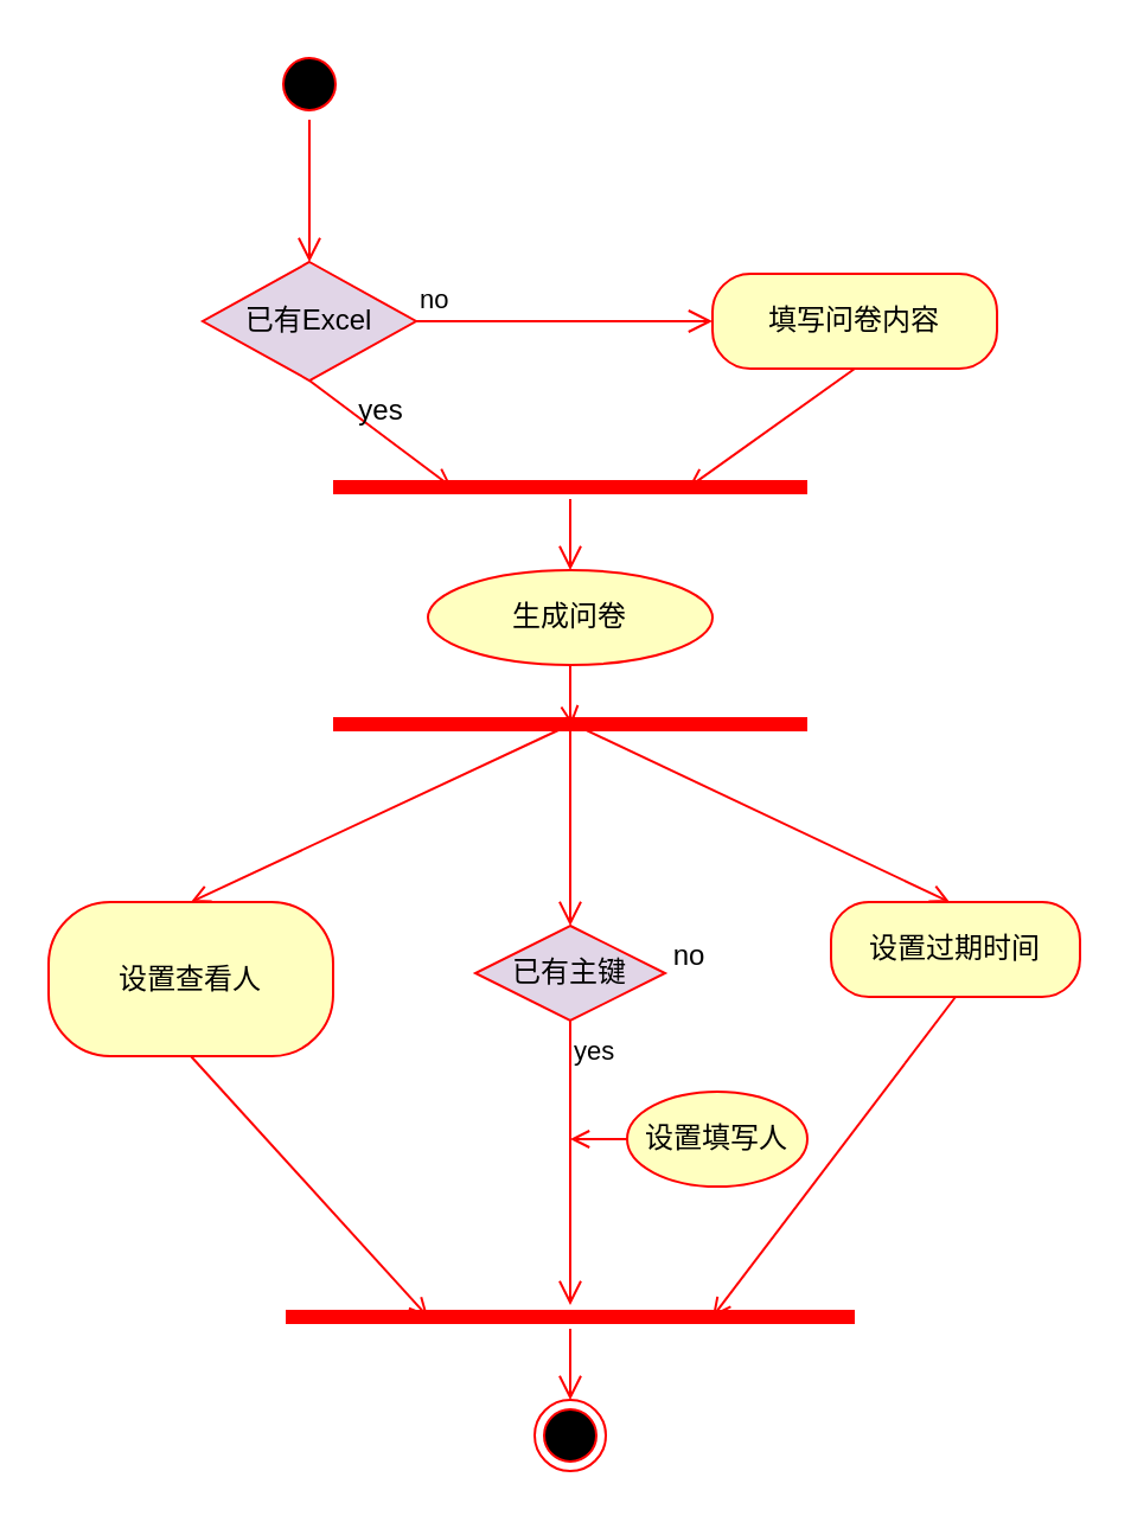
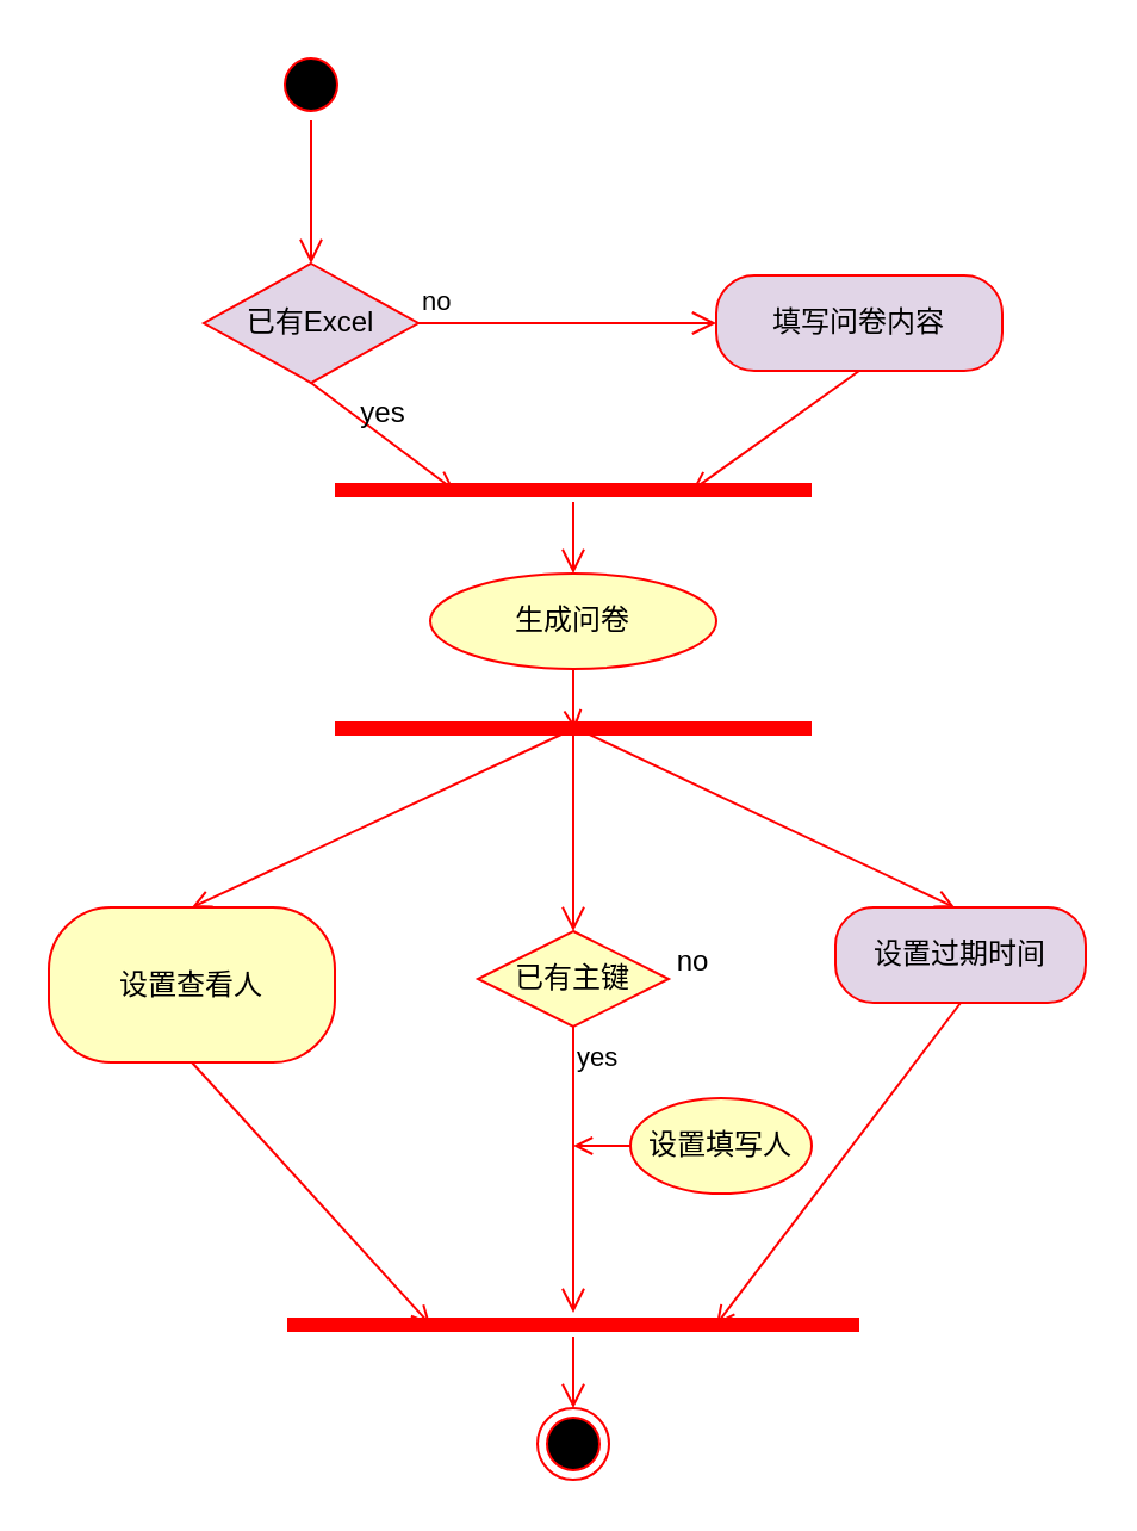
  <mxCell id="0" />
  <mxCell id="1" parent="0" />
  <mxCell id="2" value="" style="ellipse;html=1;shape=startState;fillColor=#000000;strokeColor=#ff0000;" parent="1" vertex="1"><mxGeometry x="115" y="20" width="30" height="30" as="geometry" /></mxCell>
  <mxCell id="3" value="" style="edgeStyle=orthogonalEdgeStyle;html=1;verticalAlign=bottom;endArrow=open;endSize=8;strokeColor=#ff0000;rounded=0;entryX=0.5;entryY=0;entryDx=0;entryDy=0;" parent="1" source="2" target="4" edge="1"><mxGeometry relative="1" as="geometry"><mxPoint x="255" y="110" as="targetPoint" /></mxGeometry></mxCell>
  <mxCell id="4" value="已有Excel" style="rhombus;whiteSpace=wrap;html=1;fontColor=#000000;fillColor=#e1d5e7;strokeColor=#ff0000;" parent="1" vertex="1"><mxGeometry x="85" y="110" width="90" height="50" as="geometry" /></mxCell>
  <mxCell id="5" value="no" style="edgeStyle=orthogonalEdgeStyle;html=1;align=left;verticalAlign=bottom;endArrow=open;endSize=8;strokeColor=#ff0000;rounded=0;exitX=1;exitY=0.5;exitDx=0;exitDy=0;" parent="1" source="4" edge="1"><mxGeometry x="-1" relative="1" as="geometry"><mxPoint x="300" y="135" as="targetPoint" /><Array as="points"><mxPoint x="300" y="135" /></Array></mxGeometry></mxCell>
- <mxCell id="6" value="填写问卷内容" style="rounded=1;whiteSpace=wrap;html=1;arcSize=40;fontColor=#000000;fillColor=#ffffc0;strokeColor=#ff0000;" parent="1" vertex="1"><mxGeometry x="300" y="115" width="120" height="40" as="geometry" /></mxCell>
+ <mxCell id="6" value="填写问卷内容" style="rounded=1;whiteSpace=wrap;html=1;arcSize=40;fontColor=#000000;fillColor=#e1d5e7;strokeColor=#ff0000;" parent="1" vertex="1"><mxGeometry x="300" y="115" width="120" height="40" as="geometry" /></mxCell>
  <mxCell id="7" value="" style="shape=line;html=1;strokeWidth=6;strokeColor=#ff0000;" parent="1" vertex="1"><mxGeometry x="140" y="200" width="200" height="10" as="geometry" /></mxCell>
  <mxCell id="8" value="" style="edgeStyle=orthogonalEdgeStyle;html=1;verticalAlign=bottom;endArrow=open;endSize=8;strokeColor=#ff0000;rounded=0;entryX=0.5;entryY=0;entryDx=0;entryDy=0;" parent="1" source="7" target="10" edge="1"><mxGeometry relative="1" as="geometry"><mxPoint x="240" y="280" as="targetPoint" /></mxGeometry></mxCell>
  <mxCell id="9" style="edgeStyle=orthogonalEdgeStyle;rounded=0;orthogonalLoop=1;jettySize=auto;html=1;entryX=0.503;entryY=0.543;entryDx=0;entryDy=0;entryPerimeter=0;strokeColor=#FF0000;endArrow=open;endFill=0;" parent="1" source="10" target="14" edge="1"><mxGeometry relative="1" as="geometry"><Array as="points"><mxPoint x="240" y="300" /><mxPoint x="241" y="300" /></Array></mxGeometry></mxCell>
  <mxCell id="10" value="生成问卷" style="ellipse;whiteSpace=wrap;html=1;arcSize=40;fontColor=#000000;fillColor=#ffffc0;strokeColor=#ff0000;" parent="1" vertex="1"><mxGeometry x="180" y="240" width="120" height="40" as="geometry" /></mxCell>
  <mxCell id="11" value="" style="endArrow=open;html=1;rounded=0;strokeColor=#FF0000;exitX=0.5;exitY=1;exitDx=0;exitDy=0;entryX=0.25;entryY=0.5;entryDx=0;entryDy=0;entryPerimeter=0;endFill=0;" parent="1" source="4" target="7" edge="1"><mxGeometry width="50" height="50" relative="1" as="geometry"><mxPoint x="140" y="290" as="sourcePoint" /><mxPoint x="190" y="240" as="targetPoint" /></mxGeometry></mxCell>
  <mxCell id="12" value="" style="endArrow=open;html=1;rounded=0;strokeColor=#FF0000;exitX=0.5;exitY=1;exitDx=0;exitDy=0;entryX=0.75;entryY=0.5;entryDx=0;entryDy=0;entryPerimeter=0;endFill=0;" parent="1" source="6" target="7" edge="1"><mxGeometry width="50" height="50" relative="1" as="geometry"><mxPoint x="140" y="170" as="sourcePoint" /><mxPoint x="200" y="215" as="targetPoint" /></mxGeometry></mxCell>
  <mxCell id="13" value="yes" style="text;html=1;align=center;verticalAlign=middle;resizable=0;points=[];autosize=1;strokeColor=none;fillColor=none;" parent="1" vertex="1"><mxGeometry x="140" y="158" width="40" height="30" as="geometry" /></mxCell>
  <mxCell id="14" value="" style="shape=line;html=1;strokeWidth=6;strokeColor=#ff0000;" parent="1" vertex="1"><mxGeometry x="140" y="300" width="200" height="10" as="geometry" /></mxCell>
  <mxCell id="15" value="" style="edgeStyle=orthogonalEdgeStyle;html=1;verticalAlign=bottom;endArrow=open;endSize=8;strokeColor=#ff0000;rounded=0;" parent="1" edge="1"><mxGeometry relative="1" as="geometry"><mxPoint x="240" y="390" as="targetPoint" /><mxPoint x="240" y="300" as="sourcePoint" /></mxGeometry></mxCell>
  <mxCell id="16" value="设置查看人" style="rounded=1;whiteSpace=wrap;html=1;arcSize=40;fontColor=#000000;fillColor=#ffffc0;strokeColor=#ff0000;" parent="1" vertex="1"><mxGeometry x="20" y="380" width="120" height="65" as="geometry" /></mxCell>
- <mxCell id="17" value="设置过期时间" style="rounded=1;whiteSpace=wrap;html=1;arcSize=40;fontColor=#000000;fillColor=#ffffc0;strokeColor=#ff0000;" parent="1" vertex="1"><mxGeometry x="350" y="380" width="105" height="40" as="geometry" /></mxCell>
+ <mxCell id="17" value="设置过期时间" style="rounded=1;whiteSpace=wrap;html=1;arcSize=40;fontColor=#000000;fillColor=#e1d5e7;strokeColor=#ff0000;" parent="1" vertex="1"><mxGeometry x="350" y="380" width="105" height="40" as="geometry" /></mxCell>
  <mxCell id="18" value="" style="endArrow=open;html=1;rounded=0;exitX=0.503;exitY=0.486;exitDx=0;exitDy=0;exitPerimeter=0;entryX=0.5;entryY=0;entryDx=0;entryDy=0;strokeColor=#FF0000;endFill=0;" parent="1" source="14" target="16" edge="1"><mxGeometry width="50" height="50" relative="1" as="geometry"><mxPoint x="205" y="310" as="sourcePoint" /><mxPoint x="255" y="260" as="targetPoint" /></mxGeometry></mxCell>
  <mxCell id="19" value="" style="endArrow=open;html=1;rounded=0;exitX=0.5;exitY=0.429;exitDx=0;exitDy=0;exitPerimeter=0;entryX=0.5;entryY=0;entryDx=0;entryDy=0;strokeColor=#FF0000;endFill=0;" parent="1" source="14" edge="1"><mxGeometry width="50" height="50" relative="1" as="geometry"><mxPoint x="251" y="315" as="sourcePoint" /><mxPoint x="400" y="380" as="targetPoint" /></mxGeometry></mxCell>
- <mxCell id="20" value="已有主键" style="rhombus;whiteSpace=wrap;html=1;fontColor=#000000;fillColor=#e1d5e7;strokeColor=#ff0000;" parent="1" vertex="1"><mxGeometry x="200" y="390" width="80" height="40" as="geometry" /></mxCell>
+ <mxCell id="20" value="已有主键" style="rhombus;whiteSpace=wrap;html=1;fontColor=#000000;fillColor=#ffffc0;strokeColor=#ff0000;" parent="1" vertex="1"><mxGeometry x="200" y="390" width="80" height="40" as="geometry" /></mxCell>
  <mxCell id="21" value="yes" style="edgeStyle=orthogonalEdgeStyle;html=1;align=left;verticalAlign=top;endArrow=open;endSize=8;strokeColor=#ff0000;rounded=0;" parent="1" source="20" edge="1"><mxGeometry x="-1" relative="1" as="geometry"><mxPoint x="240" y="550" as="targetPoint" /></mxGeometry></mxCell>
  <mxCell id="22" style="edgeStyle=orthogonalEdgeStyle;rounded=0;orthogonalLoop=1;jettySize=auto;html=1;strokeColor=#FF0000;endArrow=open;endFill=0;" parent="1" source="23" edge="1"><mxGeometry relative="1" as="geometry"><mxPoint x="240" y="480" as="targetPoint" /><Array as="points"><mxPoint x="240" y="480" /></Array></mxGeometry></mxCell>
  <mxCell id="23" value="设置填写人" style="ellipse;whiteSpace=wrap;html=1;arcSize=40;fontColor=#000000;fillColor=#ffffc0;strokeColor=#ff0000;" parent="1" vertex="1"><mxGeometry x="264" y="460" width="76" height="40" as="geometry" /></mxCell>
  <mxCell id="24" value="" style="shape=line;html=1;strokeWidth=6;strokeColor=#ff0000;" parent="1" vertex="1"><mxGeometry x="120" y="550" width="240" height="10" as="geometry" /></mxCell>
  <mxCell id="25" value="" style="edgeStyle=orthogonalEdgeStyle;html=1;verticalAlign=bottom;endArrow=open;endSize=8;strokeColor=#ff0000;rounded=0;" parent="1" source="24" edge="1"><mxGeometry relative="1" as="geometry"><mxPoint x="240" y="590" as="targetPoint" /></mxGeometry></mxCell>
  <mxCell id="26" value="" style="ellipse;html=1;shape=endState;fillColor=#000000;strokeColor=#ff0000;" parent="1" vertex="1"><mxGeometry x="225" y="590" width="30" height="30" as="geometry" /></mxCell>
  <mxCell id="27" value="" style="endArrow=open;html=1;rounded=0;exitX=0.5;exitY=1;exitDx=0;exitDy=0;entryX=0.25;entryY=0.5;entryDx=0;entryDy=0;entryPerimeter=0;strokeColor=#FF0000;endFill=0;" parent="1" source="16" target="24" edge="1"><mxGeometry width="50" height="50" relative="1" as="geometry"><mxPoint x="180" y="530" as="sourcePoint" /><mxPoint x="230" y="480" as="targetPoint" /></mxGeometry></mxCell>
  <mxCell id="28" value="" style="endArrow=open;html=1;rounded=0;exitX=0.5;exitY=1;exitDx=0;exitDy=0;entryX=0.75;entryY=0.5;entryDx=0;entryDy=0;entryPerimeter=0;strokeColor=#FF0000;endFill=0;" parent="1" source="17" target="24" edge="1"><mxGeometry width="50" height="50" relative="1" as="geometry"><mxPoint x="180" y="530" as="sourcePoint" /><mxPoint x="230" y="480" as="targetPoint" /></mxGeometry></mxCell>
  <mxCell id="29" value="no" style="text;html=1;align=center;verticalAlign=middle;resizable=0;points=[];autosize=1;strokeColor=none;fillColor=none;" parent="1" vertex="1"><mxGeometry x="270" y="388" width="40" height="30" as="geometry" /></mxCell>
